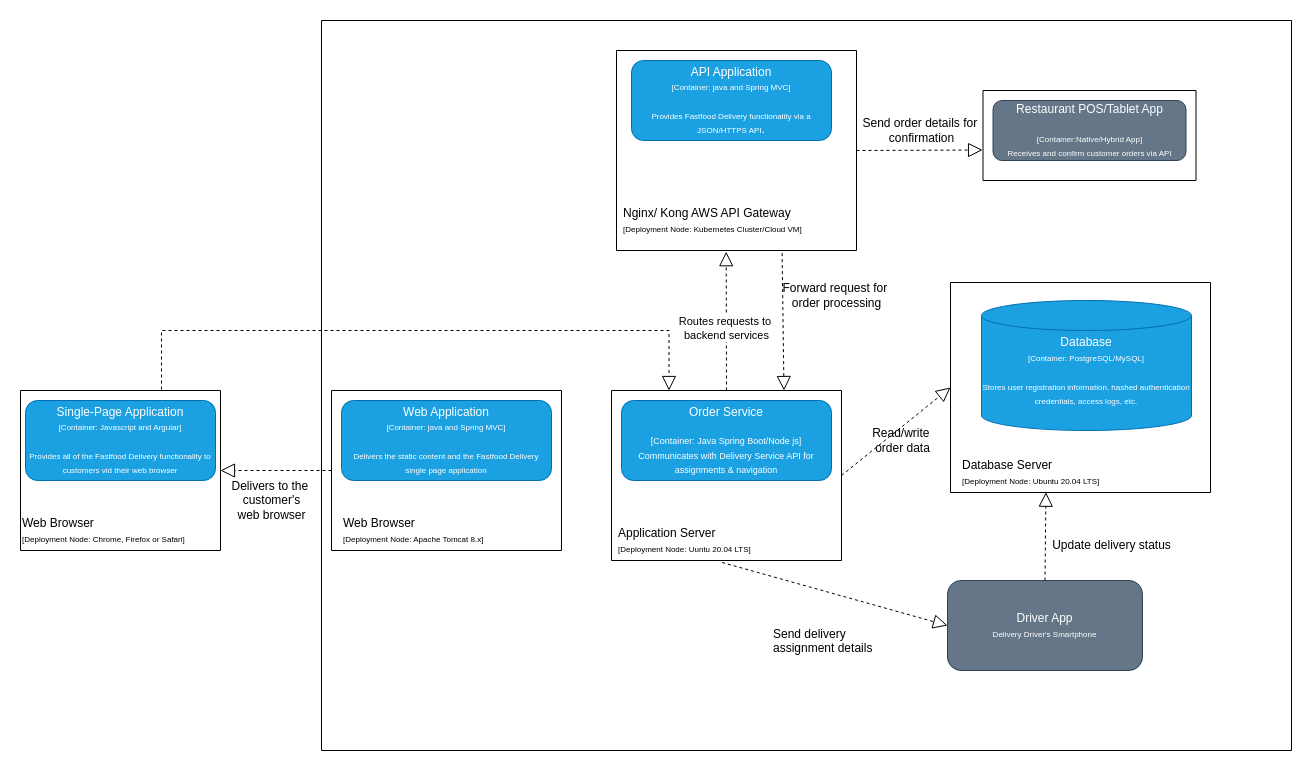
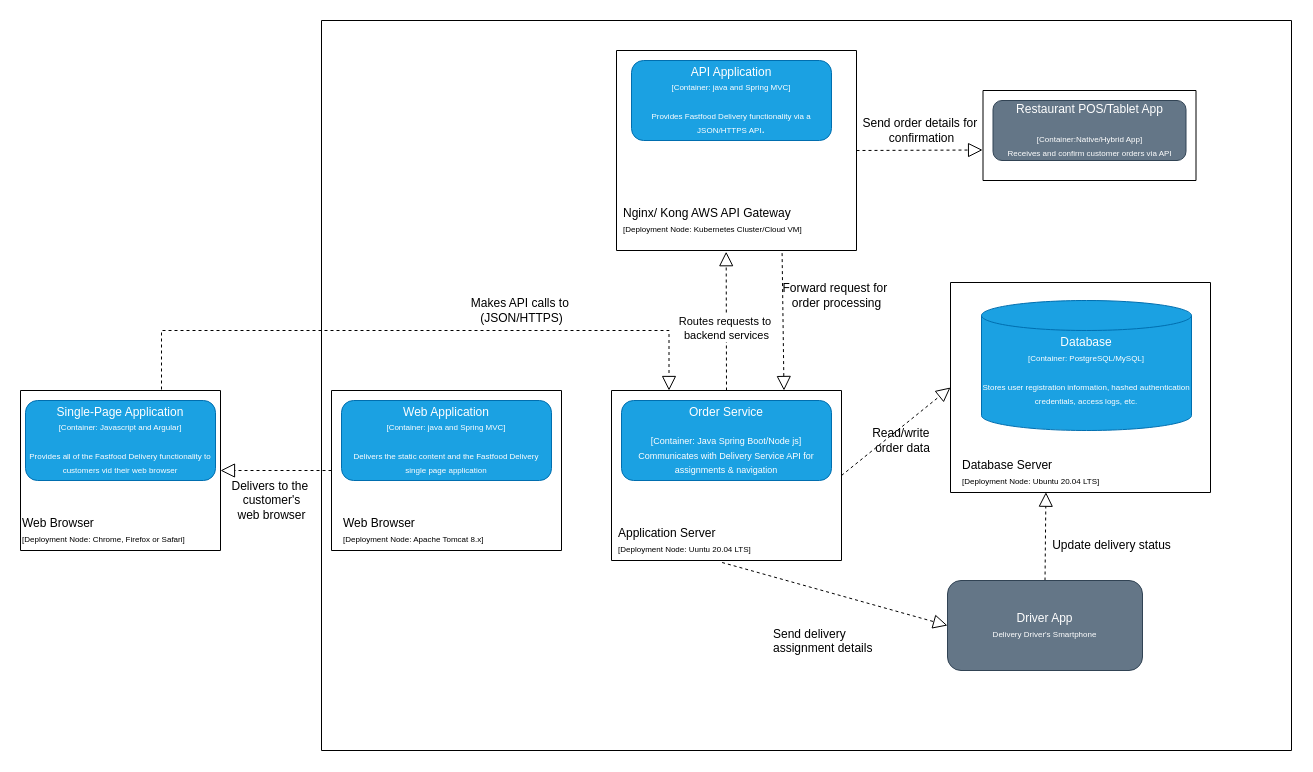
  <mxCell id="0" />
  <mxCell id="1" parent="0" />
  <mxCell id="2" value="Single-Page Application&lt;div&gt;&lt;font style=&quot;font-size: 8px;&quot;&gt;[Container: Javascript and Argular]&lt;/font&gt;&lt;/div&gt;&lt;div&gt;&lt;font style=&quot;font-size: 8px;&quot;&gt;&lt;br&gt;&lt;/font&gt;&lt;/div&gt;&lt;div&gt;&lt;span style=&quot;font-size: 8px;&quot;&gt;Provides all of the Fastfood Delivery functionality to customers vid their web browser&lt;/span&gt;&lt;/div&gt;" style="rounded=1;whiteSpace=wrap;html=1;fillColor=#1ba1e2;fontColor=#ffffff;strokeColor=#006EAF;" vertex="1" parent="1"><mxGeometry x="25" y="400" width="190" height="80" as="geometry" /></mxCell>
  <mxCell id="3" value="" style="swimlane;startSize=0;" vertex="1" parent="1"><mxGeometry x="20" y="390" width="200" height="160" as="geometry" /></mxCell>
  <mxCell id="4" value="Web Browser&lt;div&gt;&lt;font style=&quot;font-size: 8px;&quot;&gt;[Deployment Node: Chrome, Firefox or Safari]&lt;/font&gt;&lt;/div&gt;" style="text;html=1;align=left;verticalAlign=middle;resizable=0;points=[];autosize=1;strokeColor=none;fillColor=none;" vertex="1" parent="3"><mxGeometry y="120" width="190" height="40" as="geometry" /></mxCell>
  <mxCell id="5" value="Web Application&lt;div&gt;&lt;font style=&quot;font-size: 8px;&quot;&gt;[Container: java and Spring MVC]&lt;/font&gt;&lt;/div&gt;&lt;div&gt;&lt;font style=&quot;font-size: 8px;&quot;&gt;&lt;br&gt;&lt;/font&gt;&lt;/div&gt;&lt;div&gt;&lt;font style=&quot;font-size: 8px;&quot;&gt;Delivers the static content and the Fastfood Delivery single page application&lt;/font&gt;&lt;/div&gt;" style="rounded=1;whiteSpace=wrap;html=1;fillColor=#1ba1e2;fontColor=#ffffff;strokeColor=#006EAF;" vertex="1" parent="1"><mxGeometry x="341" y="400" width="210" height="80" as="geometry" /></mxCell>
  <mxCell id="6" value="" style="swimlane;startSize=0;" vertex="1" parent="1"><mxGeometry x="331" y="390" width="230" height="160" as="geometry" /></mxCell>
  <mxCell id="7" value="Web Browser&lt;div&gt;&lt;font style=&quot;font-size: 8px;&quot;&gt;[Deployment Node: Apache Tomcat 8.x]&lt;/font&gt;&lt;/div&gt;" style="text;html=1;align=left;verticalAlign=middle;resizable=0;points=[];autosize=1;strokeColor=none;fillColor=none;" vertex="1" parent="6"><mxGeometry x="10" y="120" width="160" height="40" as="geometry" /></mxCell>
  <mxCell id="8" value="API Application&lt;div&gt;&lt;font style=&quot;font-size: 8px;&quot;&gt;[Container: java and Spring MVC]&lt;/font&gt;&lt;/div&gt;&lt;div&gt;&lt;font style=&quot;font-size: 8px;&quot;&gt;&lt;br&gt;&lt;/font&gt;&lt;/div&gt;&lt;div&gt;&lt;font style=&quot;font-size: 8px;&quot;&gt;Provides Fastfood Delivery functionality via a JSON/HTTPS API&lt;/font&gt;.&lt;/div&gt;" style="rounded=1;whiteSpace=wrap;html=1;fillColor=#1ba1e2;fontColor=#ffffff;strokeColor=#006EAF;" vertex="1" parent="1"><mxGeometry x="631" y="60" width="200" height="80" as="geometry" /></mxCell>
  <mxCell id="9" value="" style="swimlane;startSize=0;" vertex="1" parent="1"><mxGeometry x="616" y="50" width="240" height="200" as="geometry" /></mxCell>
  <mxCell id="10" value="Nginx/ Kong AWS API Gateway&lt;div&gt;&lt;font style=&quot;font-size: 8px;&quot;&gt;[Deployment Node: Kubernetes Cluster/Cloud VM]&lt;/font&gt;&lt;/div&gt;" style="text;html=1;align=left;verticalAlign=middle;resizable=0;points=[];autosize=1;strokeColor=none;fillColor=none;" vertex="1" parent="9"><mxGeometry x="5" y="150" width="200" height="40" as="geometry" /></mxCell>
  <mxCell id="11" value="" style="swimlane;startSize=0;" vertex="1" parent="1"><mxGeometry x="982.5" y="90" width="213" height="90" as="geometry" /></mxCell>
  <mxCell id="12" value="Restaurant POS/Tablet App&lt;div&gt;&lt;br&gt;&lt;div&gt;&lt;font style=&quot;font-size: 8px;&quot;&gt;[Container:Native/Hybrid App]&lt;/font&gt;&lt;/div&gt;&lt;/div&gt;&lt;div&gt;&lt;span style=&quot;font-size: 8px;&quot;&gt;Receives and confirm customer orders via API&lt;/span&gt;&lt;/div&gt;" style="rounded=1;whiteSpace=wrap;html=1;fillColor=#647687;fontColor=#ffffff;strokeColor=#314354;" vertex="1" parent="11"><mxGeometry x="10" y="10" width="193" height="60" as="geometry" /></mxCell>
  <mxCell id="13" value="Order Service&lt;div&gt;&lt;br&gt;&lt;/div&gt;&lt;div&gt;&lt;font style=&quot;font-size: 9px;&quot;&gt;[Container: Java Spring Boot/Node js]&lt;/font&gt;&lt;/div&gt;&lt;div&gt;&lt;font style=&quot;font-size: 9px;&quot;&gt;Communicates with Delivery Service API for assignments &amp;amp; navigation&lt;/font&gt;&lt;/div&gt;" style="rounded=1;whiteSpace=wrap;html=1;fillColor=#1ba1e2;fontColor=#ffffff;strokeColor=#006EAF;" vertex="1" parent="1"><mxGeometry x="621" y="400" width="210" height="80" as="geometry" /></mxCell>
  <mxCell id="14" value="" style="swimlane;startSize=0;" vertex="1" parent="1"><mxGeometry x="611" y="390" width="230" height="170" as="geometry" /></mxCell>
  <mxCell id="15" value="Application Server&lt;div&gt;&lt;font style=&quot;font-size: 8px;&quot;&gt;[Deployment Node: Uuntu 20.04 LTS]&lt;/font&gt;&lt;/div&gt;" style="text;html=1;align=left;verticalAlign=middle;resizable=0;points=[];autosize=1;strokeColor=none;fillColor=none;" vertex="1" parent="14"><mxGeometry x="5" y="130" width="160" height="40" as="geometry" /></mxCell>
  <mxCell id="16" value="" style="swimlane;startSize=0;" vertex="1" parent="1"><mxGeometry x="950" y="282" width="260" height="210" as="geometry" /></mxCell>
  <mxCell id="17" value="Database Server&lt;div&gt;&lt;font style=&quot;font-size: 8px;&quot;&gt;[Deployment Node: Ubuntu 20.04 LTS]&lt;/font&gt;&lt;/div&gt;" style="text;html=1;align=left;verticalAlign=middle;resizable=0;points=[];autosize=1;strokeColor=none;fillColor=none;" vertex="1" parent="16"><mxGeometry x="10" y="170" width="160" height="40" as="geometry" /></mxCell>
  <mxCell id="18" value="" style="endArrow=block;dashed=1;endFill=0;endSize=12;html=1;rounded=0;exitX=0.5;exitY=0;exitDx=0;exitDy=0;entryX=0.25;entryY=0;entryDx=0;entryDy=0;edgeStyle=orthogonalEdgeStyle;" edge="1" parent="1" source="3" target="14"><mxGeometry width="160" relative="1" as="geometry"><mxPoint x="441" y="10" as="sourcePoint" /><mxPoint x="241" y="220" as="targetPoint" /><Array as="points"><mxPoint x="161" y="330" /><mxPoint x="668" y="330" /></Array></mxGeometry></mxCell>
  <mxCell id="19" value="" style="endArrow=block;dashed=1;endFill=0;endSize=12;html=1;rounded=0;exitX=0.5;exitY=0;exitDx=0;exitDy=0;entryX=0.457;entryY=1.006;entryDx=0;entryDy=0;entryPerimeter=0;" edge="1" parent="1" source="14" target="9"><mxGeometry width="160" relative="1" as="geometry"><mxPoint x="741" y="300" as="sourcePoint" /><mxPoint x="901" y="300" as="targetPoint" /></mxGeometry></mxCell>
  <mxCell id="20" value="Routes requests to&amp;nbsp;&lt;div&gt;backend services&lt;/div&gt;" style="edgeLabel;html=1;align=center;verticalAlign=middle;resizable=0;points=[];" connectable="0" vertex="1" parent="19"><mxGeometry x="-0.097" relative="1" as="geometry"><mxPoint as="offset" /></mxGeometry></mxCell>
  <mxCell id="21" value="" style="endArrow=block;dashed=1;endFill=0;endSize=12;html=1;rounded=0;exitX=0;exitY=0.5;exitDx=0;exitDy=0;entryX=1;entryY=0.5;entryDx=0;entryDy=0;" edge="1" parent="1" source="6" target="3"><mxGeometry width="160" relative="1" as="geometry"><mxPoint x="251" y="240" as="sourcePoint" /><mxPoint x="351" y="620" as="targetPoint" /></mxGeometry></mxCell>
  <mxCell id="22" value="" style="endArrow=block;dashed=1;endFill=0;endSize=12;html=1;rounded=0;exitX=1;exitY=0.5;exitDx=0;exitDy=0;entryX=-0.002;entryY=0.661;entryDx=0;entryDy=0;entryPerimeter=0;" edge="1" parent="1" source="9" target="11"><mxGeometry width="160" relative="1" as="geometry"><mxPoint x="771" y="310" as="sourcePoint" /><mxPoint x="931" y="310" as="targetPoint" /></mxGeometry></mxCell>
  <mxCell id="23" value="" style="endArrow=block;dashed=1;endFill=0;endSize=12;html=1;rounded=0;exitX=1;exitY=0.5;exitDx=0;exitDy=0;entryX=0;entryY=0.5;entryDx=0;entryDy=0;" edge="1" parent="1" source="14" target="16"><mxGeometry width="160" relative="1" as="geometry"><mxPoint x="811" y="380" as="sourcePoint" /><mxPoint x="971" y="380" as="targetPoint" /></mxGeometry></mxCell>
  <mxCell id="24" value="" style="endArrow=block;dashed=1;endFill=0;endSize=12;html=1;rounded=0;exitX=0.5;exitY=0;exitDx=0;exitDy=0;entryX=0.534;entryY=0.993;entryDx=0;entryDy=0;entryPerimeter=0;" edge="1" parent="1" source="31" target="17"><mxGeometry width="160" relative="1" as="geometry"><mxPoint x="831" y="410" as="sourcePoint" /><mxPoint x="991" y="410" as="targetPoint" /></mxGeometry></mxCell>
  <mxCell id="25" value="" style="endArrow=block;dashed=1;endFill=0;endSize=12;html=1;rounded=0;exitX=0.66;exitY=1.05;exitDx=0;exitDy=0;exitPerimeter=0;entryX=0;entryY=0.5;entryDx=0;entryDy=0;" edge="1" parent="1" source="15" target="31"><mxGeometry width="160" relative="1" as="geometry"><mxPoint x="771" y="390" as="sourcePoint" /><mxPoint x="931" y="390" as="targetPoint" /></mxGeometry></mxCell>
  <mxCell id="26" value="Send delivery&amp;nbsp;&lt;div&gt;assignment details&lt;/div&gt;" style="text;whiteSpace=wrap;html=1;" vertex="1" parent="1"><mxGeometry x="771" y="620" width="210" height="40" as="geometry" /></mxCell>
  <mxCell id="27" value="" style="endArrow=block;dashed=1;endFill=0;endSize=12;html=1;rounded=0;exitX=0.69;exitY=1.013;exitDx=0;exitDy=0;entryX=0.75;entryY=0;entryDx=0;entryDy=0;exitPerimeter=0;" edge="1" parent="1" source="9" target="14"><mxGeometry width="160" relative="1" as="geometry"><mxPoint x="771" y="390" as="sourcePoint" /><mxPoint x="931" y="390" as="targetPoint" /></mxGeometry></mxCell>
  <mxCell id="28" value="Forward request for&amp;nbsp;&lt;div&gt;order processing&lt;/div&gt;" style="text;html=1;align=center;verticalAlign=middle;resizable=0;points=[];autosize=1;strokeColor=none;fillColor=none;" vertex="1" parent="1"><mxGeometry x="771" y="275" width="130" height="40" as="geometry" /></mxCell>
  <mxCell id="29" value="" style="swimlane;startSize=0;" vertex="1" parent="1"><mxGeometry x="321" y="20" width="970" height="730" as="geometry" /></mxCell>
+ <mxCell id="30" value="Makes API calls to&amp;nbsp;&lt;div&gt;(JSON/HTTPS)&lt;/div&gt;" style="text;html=1;align=center;verticalAlign=middle;resizable=0;points=[];autosize=1;strokeColor=none;fillColor=none;" vertex="1" parent="29"><mxGeometry x="140" y="270" width="120" height="40" as="geometry" /></mxCell>
  <mxCell id="31" value="Driver App&lt;div&gt;&lt;font style=&quot;font-size: 8px;&quot;&gt;Delivery Driver's Smartphone&lt;/font&gt;&lt;/div&gt;" style="rounded=1;whiteSpace=wrap;html=1;fillColor=#647687;fontColor=#ffffff;strokeColor=#314354;" vertex="1" parent="29"><mxGeometry x="626" y="560" width="195" height="90" as="geometry" /></mxCell>
  <mxCell id="32" value="Update delivery status" style="text;html=1;align=center;verticalAlign=middle;resizable=0;points=[];autosize=1;strokeColor=none;fillColor=none;" vertex="1" parent="29"><mxGeometry x="720" y="510" width="140" height="30" as="geometry" /></mxCell>
  <mxCell id="33" value="Read/write&amp;nbsp;&lt;div&gt;order&amp;nbsp;&lt;span style=&quot;background-color: transparent; color: light-dark(rgb(0, 0, 0), rgb(255, 255, 255));&quot;&gt;data&lt;/span&gt;&lt;/div&gt;" style="text;html=1;align=center;verticalAlign=middle;resizable=0;points=[];autosize=1;strokeColor=none;fillColor=none;" vertex="1" parent="29"><mxGeometry x="541" y="400" width="80" height="40" as="geometry" /></mxCell>
  <mxCell id="34" value="Send order details for&amp;nbsp;&lt;div&gt;confirmation&lt;/div&gt;" style="text;html=1;align=center;verticalAlign=middle;resizable=0;points=[];autosize=1;strokeColor=none;fillColor=none;" vertex="1" parent="29"><mxGeometry x="530" y="90" width="140" height="40" as="geometry" /></mxCell>
  <mxCell id="35" value="Database&lt;div&gt;&lt;font style=&quot;font-size: 8px;&quot;&gt;[Container: PostgreSQL/MySQL]&lt;/font&gt;&lt;/div&gt;&lt;div&gt;&lt;font style=&quot;font-size: 8px;&quot;&gt;&lt;br&gt;&lt;/font&gt;&lt;/div&gt;&lt;div&gt;&lt;font style=&quot;font-size: 8px;&quot;&gt;Stores user registration information, hashed authentication credentials, access logs, etc.&lt;/font&gt;&lt;/div&gt;&lt;div&gt;&lt;br&gt;&lt;/div&gt;" style="shape=cylinder3;whiteSpace=wrap;html=1;boundedLbl=1;backgroundOutline=1;size=15;fillColor=#1ba1e2;fontColor=#ffffff;strokeColor=#006EAF;" vertex="1" parent="29"><mxGeometry x="660" y="280" width="210" height="130" as="geometry" /></mxCell>
  <mxCell id="36" value="Delivers to the&amp;nbsp;&lt;div&gt;customer's&lt;div&gt;web browser&lt;/div&gt;&lt;/div&gt;" style="text;html=1;align=center;verticalAlign=middle;resizable=0;points=[];autosize=1;strokeColor=none;fillColor=none;" vertex="1" parent="1"><mxGeometry x="221" y="470" width="100" height="60" as="geometry" /></mxCell>
